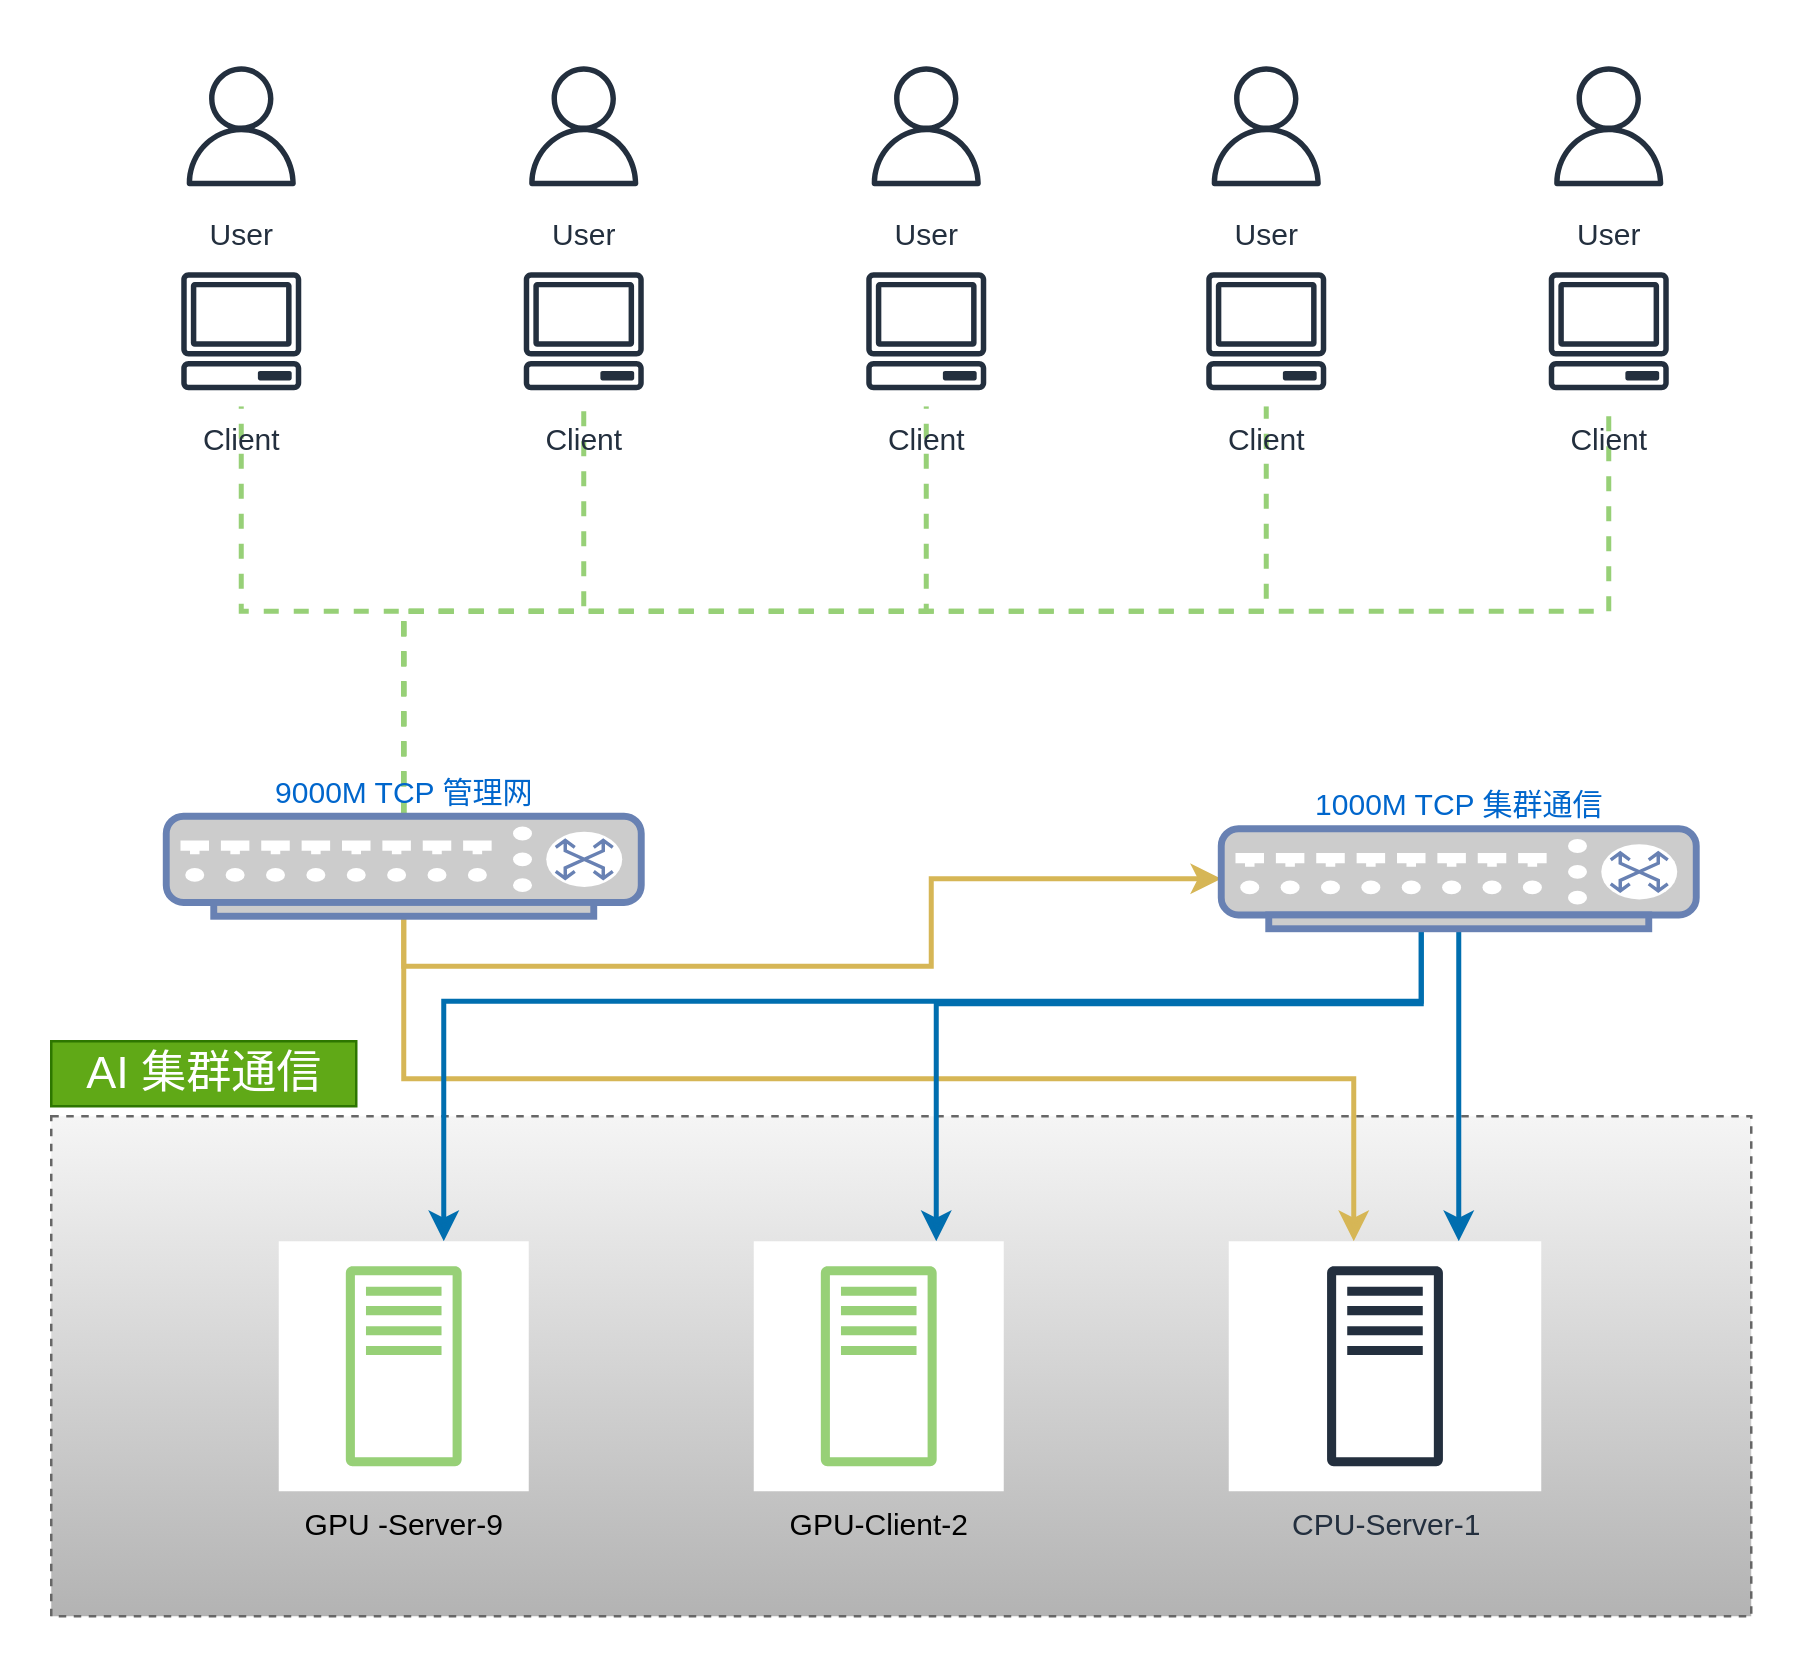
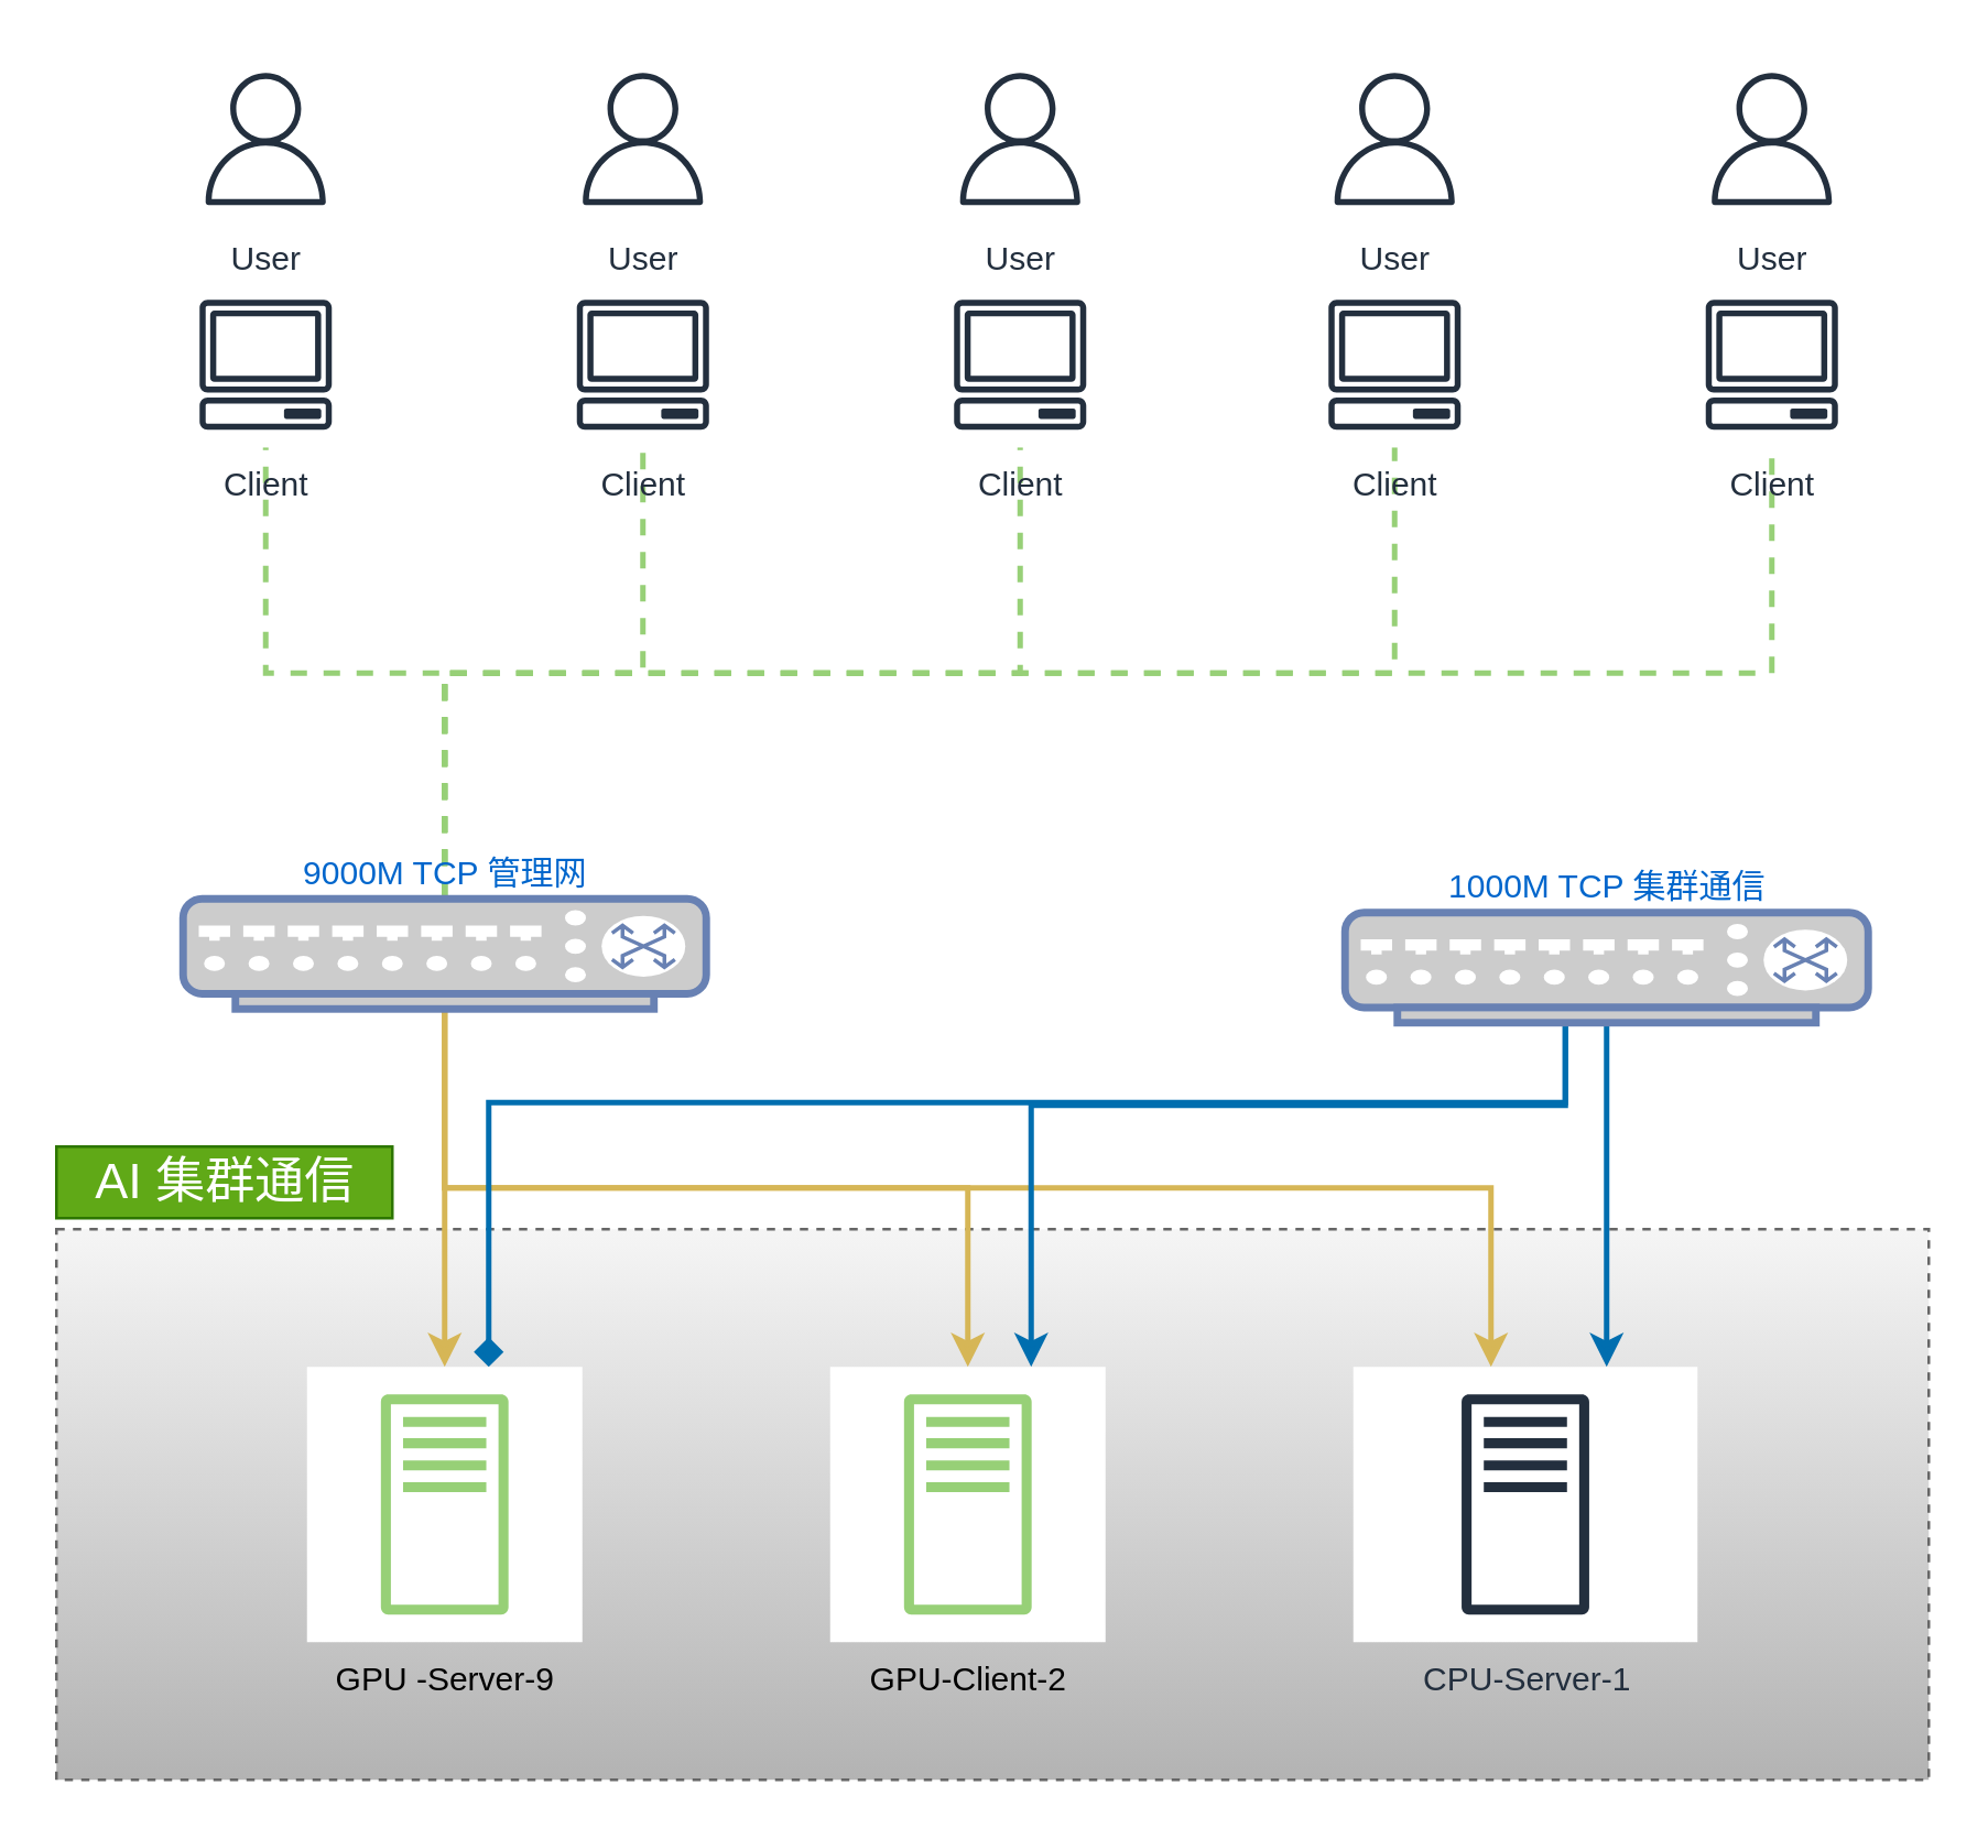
  <mxCell id="0" />
  <mxCell id="1" parent="0" />
  <mxCell id="2" value="" style="outlineConnect=0;gradientColor=#b3b3b3;html=1;whiteSpace=wrap;fontSize=18;fontStyle=0;strokeColor=#666666;fillColor=#f5f5f5;verticalAlign=bottom;align=center;dashed=1;spacingTop=3;labelPosition=center;verticalLabelPosition=top;horizontal=1;" parent="1" vertex="1"><mxGeometry x="20" y="446" width="680" height="200" as="geometry" /></mxCell>
- <mxCell id="4" style="edgeStyle=orthogonalEdgeStyle;rounded=0;orthogonalLoop=1;jettySize=auto;html=1;exitX=0.5;exitY=1;exitDx=0;exitDy=0;exitPerimeter=0;strokeWidth=2;fillColor=#fff2cc;gradientColor=#ffd966;strokeColor=#d6b656;" parent="1" source="11" target="15" edge="1"><mxGeometry relative="1" as="geometry" /></mxCell>
+ <mxCell id="3" style="edgeStyle=orthogonalEdgeStyle;rounded=0;orthogonalLoop=1;jettySize=auto;html=1;exitX=0.5;exitY=1;exitDx=0;exitDy=0;exitPerimeter=0;strokeWidth=2;fillColor=#fff2cc;gradientColor=#ffd966;strokeColor=#d6b656;" parent="1" source="11" target="16" edge="1"><mxGeometry relative="1" as="geometry" /></mxCell>
+ <mxCell id="4" style="edgeStyle=orthogonalEdgeStyle;rounded=0;orthogonalLoop=1;jettySize=auto;html=1;exitX=0.5;exitY=1;exitDx=0;exitDy=0;exitPerimeter=0;strokeWidth=2;fillColor=#fff2cc;gradientColor=#ffd966;strokeColor=#d6b656;" parent="1" source="11" target="17" edge="1"><mxGeometry relative="1" as="geometry" /></mxCell>
  <mxCell id="5" style="edgeStyle=orthogonalEdgeStyle;rounded=0;orthogonalLoop=1;jettySize=auto;html=1;exitX=0.5;exitY=1;exitDx=0;exitDy=0;exitPerimeter=0;strokeWidth=2;fillColor=#fff2cc;gradientColor=#ffd966;strokeColor=#d6b656;" parent="1" source="11" target="18" edge="1"><mxGeometry relative="1" as="geometry"><Array as="points"><mxPoint x="161" y="431" /><mxPoint x="541" y="431" /></Array></mxGeometry></mxCell>
  <mxCell id="6" style="edgeStyle=elbowEdgeStyle;rounded=0;orthogonalLoop=1;jettySize=auto;elbow=vertical;html=1;exitX=0.5;exitY=0;exitDx=0;exitDy=0;exitPerimeter=0;dashed=1;fontSize=18;endArrow=none;endFill=0;strokeColor=#97D077;strokeWidth=2;" parent="1" source="11" target="20" edge="1"><mxGeometry relative="1" as="geometry" /></mxCell>
  <mxCell id="7" style="edgeStyle=elbowEdgeStyle;rounded=0;orthogonalLoop=1;jettySize=auto;elbow=vertical;html=1;exitX=0.5;exitY=0;exitDx=0;exitDy=0;exitPerimeter=0;dashed=1;fontSize=18;endArrow=none;endFill=0;strokeColor=#97D077;strokeWidth=2;" parent="1" source="11" target="23" edge="1"><mxGeometry relative="1" as="geometry" /></mxCell>
  <mxCell id="8" style="edgeStyle=elbowEdgeStyle;rounded=0;orthogonalLoop=1;jettySize=auto;elbow=vertical;html=1;exitX=0.5;exitY=0;exitDx=0;exitDy=0;exitPerimeter=0;dashed=1;fontSize=18;endArrow=none;endFill=0;strokeColor=#97D077;strokeWidth=2;" parent="1" source="11" target="26" edge="1"><mxGeometry relative="1" as="geometry" /></mxCell>
  <mxCell id="9" style="edgeStyle=elbowEdgeStyle;rounded=0;orthogonalLoop=1;jettySize=auto;elbow=vertical;html=1;exitX=0.5;exitY=0;exitDx=0;exitDy=0;exitPerimeter=0;dashed=1;fontSize=18;endArrow=none;endFill=0;strokeColor=#97D077;strokeWidth=2;" parent="1" source="11" target="29" edge="1"><mxGeometry relative="1" as="geometry" /></mxCell>
  <mxCell id="10" style="edgeStyle=elbowEdgeStyle;rounded=0;orthogonalLoop=1;jettySize=auto;elbow=vertical;html=1;exitX=0.5;exitY=0;exitDx=0;exitDy=0;exitPerimeter=0;dashed=1;fontSize=18;endArrow=none;endFill=0;strokeColor=#97D077;strokeWidth=2;" parent="1" source="11" target="32" edge="1"><mxGeometry relative="1" as="geometry" /></mxCell>
  <mxCell id="11" value="9000M TCP 管理网" style="fontColor=#0066CC;verticalAlign=bottom;verticalLabelPosition=top;labelPosition=center;align=center;html=1;outlineConnect=0;fillColor=#CCCCCC;strokeColor=#6881B3;gradientColor=none;gradientDirection=north;strokeWidth=2;shape=mxgraph.networks.switch;" parent="1" vertex="1"><mxGeometry x="66" y="326" width="190" height="40" as="geometry" /></mxCell>
  <mxCell id="12" style="edgeStyle=elbowEdgeStyle;rounded=0;orthogonalLoop=1;jettySize=auto;elbow=vertical;html=1;exitX=0.5;exitY=1;exitDx=0;exitDy=0;exitPerimeter=0;endArrow=classic;endFill=1;strokeWidth=2;fillColor=#1ba1e2;strokeColor=#006EAF;" parent="1" source="15" target="18" edge="1"><mxGeometry relative="1" as="geometry"><Array as="points"><mxPoint x="515" y="522" /></Array></mxGeometry></mxCell>
- <mxCell id="13" style="edgeStyle=orthogonalEdgeStyle;rounded=0;orthogonalLoop=1;jettySize=auto;html=1;exitX=0.5;exitY=1;exitDx=0;exitDy=0;exitPerimeter=0;fontSize=18;endArrow=classic;endFill=1;strokeColor=#006EAF;strokeWidth=2;fillColor=#1ba1e2;" parent="1" source="15" target="16" edge="1"><mxGeometry relative="1" as="geometry"><Array as="points"><mxPoint x="568" y="400" /><mxPoint x="177" y="400" /></Array></mxGeometry></mxCell>
+ <mxCell id="13" style="edgeStyle=orthogonalEdgeStyle;rounded=0;orthogonalLoop=1;jettySize=auto;html=1;exitX=0.5;exitY=1;exitDx=0;exitDy=0;exitPerimeter=0;fontSize=18;endArrow=diamond;endFill=1;strokeColor=#006EAF;strokeWidth=2;fillColor=#1ba1e2;" parent="1" source="15" target="16" edge="1"><mxGeometry relative="1" as="geometry"><Array as="points"><mxPoint x="568" y="400" /><mxPoint x="177" y="400" /></Array></mxGeometry></mxCell>
  <mxCell id="14" style="edgeStyle=orthogonalEdgeStyle;rounded=0;orthogonalLoop=1;jettySize=auto;html=1;exitX=0.5;exitY=1;exitDx=0;exitDy=0;exitPerimeter=0;fontSize=18;endArrow=classic;endFill=1;strokeColor=#006EAF;strokeWidth=2;fillColor=#1ba1e2;" parent="1" source="15" target="17" edge="1"><mxGeometry relative="1" as="geometry"><Array as="points"><mxPoint x="568" y="401" /><mxPoint x="374" y="401" /></Array></mxGeometry></mxCell>
  <mxCell id="15" value="1000M TCP 集群通信" style="fontColor=#0066CC;verticalAlign=bottom;verticalLabelPosition=top;labelPosition=center;align=center;html=1;outlineConnect=0;fillColor=#CCCCCC;strokeColor=#6881B3;gradientColor=none;gradientDirection=north;strokeWidth=2;shape=mxgraph.networks.switch;" parent="1" vertex="1"><mxGeometry x="488" y="331" width="190" height="40" as="geometry" /></mxCell>
  <mxCell id="16" value="GPU -Server-9" style="sketch=0;outlineConnect=0;dashed=0;verticalLabelPosition=bottom;verticalAlign=top;align=center;html=1;fontSize=12;fontStyle=0;aspect=fixed;shape=mxgraph.aws4.resourceIcon;resIcon=mxgraph.aws4.traditional_server;strokeColor=#97D077;" parent="1" vertex="1"><mxGeometry x="111" y="496" width="100" height="100" as="geometry" /></mxCell>
  <mxCell id="17" value="GPU-Client-2" style="sketch=0;outlineConnect=0;dashed=0;verticalLabelPosition=bottom;verticalAlign=top;align=center;html=1;fontSize=12;fontStyle=0;aspect=fixed;shape=mxgraph.aws4.resourceIcon;resIcon=mxgraph.aws4.traditional_server;strokeColor=#97D077;" parent="1" vertex="1"><mxGeometry x="301" y="496" width="100" height="100" as="geometry" /></mxCell>
  <mxCell id="18" value="CPU-Server-1" style="sketch=0;outlineConnect=0;fontColor=#232F3E;gradientColor=none;strokeColor=#232F3E;fillColor=#ffffff;dashed=0;verticalLabelPosition=bottom;verticalAlign=top;align=center;html=1;fontSize=12;fontStyle=0;aspect=fixed;shape=mxgraph.aws4.resourceIcon;resIcon=mxgraph.aws4.traditional_server;" parent="1" vertex="1"><mxGeometry x="491" y="496" width="125" height="100" as="geometry" /></mxCell>
  <mxCell id="19" value="" style="group" parent="1" vertex="1" connectable="0"><mxGeometry x="66" y="20" width="60" height="142" as="geometry" /></mxCell>
  <mxCell id="20" value="Client" style="sketch=0;outlineConnect=0;fontColor=#232F3E;gradientColor=none;strokeColor=#232F3E;fillColor=#ffffff;dashed=0;verticalLabelPosition=bottom;verticalAlign=top;align=center;html=1;fontSize=12;fontStyle=0;aspect=fixed;shape=mxgraph.aws4.resourceIcon;resIcon=mxgraph.aws4.client;" parent="19" vertex="1"><mxGeometry y="82" width="60" height="60" as="geometry" /></mxCell>
  <mxCell id="21" value="User" style="sketch=0;outlineConnect=0;fontColor=#232F3E;gradientColor=none;strokeColor=#232F3E;fillColor=#ffffff;dashed=0;verticalLabelPosition=bottom;verticalAlign=top;align=center;html=1;fontSize=12;fontStyle=0;aspect=fixed;shape=mxgraph.aws4.resourceIcon;resIcon=mxgraph.aws4.user;" parent="19" vertex="1"><mxGeometry width="60" height="60" as="geometry" /></mxCell>
  <mxCell id="22" value="" style="group" parent="1" vertex="1" connectable="0"><mxGeometry x="203" y="20" width="60" height="142" as="geometry" /></mxCell>
  <mxCell id="23" value="Client" style="sketch=0;outlineConnect=0;fontColor=#232F3E;gradientColor=none;strokeColor=#232F3E;fillColor=#ffffff;dashed=0;verticalLabelPosition=bottom;verticalAlign=top;align=center;html=1;fontSize=12;fontStyle=0;aspect=fixed;shape=mxgraph.aws4.resourceIcon;resIcon=mxgraph.aws4.client;" parent="22" vertex="1"><mxGeometry y="82" width="60" height="60" as="geometry" /></mxCell>
  <mxCell id="24" value="User" style="sketch=0;outlineConnect=0;fontColor=#232F3E;gradientColor=none;strokeColor=#232F3E;fillColor=#ffffff;dashed=0;verticalLabelPosition=bottom;verticalAlign=top;align=center;html=1;fontSize=12;fontStyle=0;aspect=fixed;shape=mxgraph.aws4.resourceIcon;resIcon=mxgraph.aws4.user;" parent="22" vertex="1"><mxGeometry width="60" height="60" as="geometry" /></mxCell>
  <mxCell id="25" value="" style="group" parent="1" vertex="1" connectable="0"><mxGeometry x="340" y="20" width="60" height="142" as="geometry" /></mxCell>
  <mxCell id="26" value="Client" style="sketch=0;outlineConnect=0;fontColor=#232F3E;gradientColor=none;strokeColor=#232F3E;fillColor=#ffffff;dashed=0;verticalLabelPosition=bottom;verticalAlign=top;align=center;html=1;fontSize=12;fontStyle=0;aspect=fixed;shape=mxgraph.aws4.resourceIcon;resIcon=mxgraph.aws4.client;" parent="25" vertex="1"><mxGeometry y="82" width="60" height="60" as="geometry" /></mxCell>
  <mxCell id="27" value="User" style="sketch=0;outlineConnect=0;fontColor=#232F3E;gradientColor=none;strokeColor=#232F3E;fillColor=#ffffff;dashed=0;verticalLabelPosition=bottom;verticalAlign=top;align=center;html=1;fontSize=12;fontStyle=0;aspect=fixed;shape=mxgraph.aws4.resourceIcon;resIcon=mxgraph.aws4.user;" parent="25" vertex="1"><mxGeometry width="60" height="60" as="geometry" /></mxCell>
  <mxCell id="28" value="" style="group" parent="1" vertex="1" connectable="0"><mxGeometry x="476" y="20" width="60" height="142" as="geometry" /></mxCell>
  <mxCell id="29" value="Client" style="sketch=0;outlineConnect=0;fontColor=#232F3E;gradientColor=none;strokeColor=#232F3E;fillColor=#ffffff;dashed=0;verticalLabelPosition=bottom;verticalAlign=top;align=center;html=1;fontSize=12;fontStyle=0;aspect=fixed;shape=mxgraph.aws4.resourceIcon;resIcon=mxgraph.aws4.client;" parent="28" vertex="1"><mxGeometry y="82" width="60" height="60" as="geometry" /></mxCell>
  <mxCell id="30" value="User" style="sketch=0;outlineConnect=0;fontColor=#232F3E;gradientColor=none;strokeColor=#232F3E;fillColor=#ffffff;dashed=0;verticalLabelPosition=bottom;verticalAlign=top;align=center;html=1;fontSize=12;fontStyle=0;aspect=fixed;shape=mxgraph.aws4.resourceIcon;resIcon=mxgraph.aws4.user;" parent="28" vertex="1"><mxGeometry width="60" height="60" as="geometry" /></mxCell>
  <mxCell id="31" value="" style="group" parent="1" vertex="1" connectable="0"><mxGeometry x="613" y="20" width="60" height="142" as="geometry" /></mxCell>
  <mxCell id="32" value="Client" style="sketch=0;outlineConnect=0;fontColor=#232F3E;gradientColor=none;strokeColor=#232F3E;fillColor=#ffffff;dashed=0;verticalLabelPosition=bottom;verticalAlign=top;align=center;html=1;fontSize=12;fontStyle=0;aspect=fixed;shape=mxgraph.aws4.resourceIcon;resIcon=mxgraph.aws4.client;" parent="31" vertex="1"><mxGeometry y="82" width="60" height="60" as="geometry" /></mxCell>
  <mxCell id="33" value="User" style="sketch=0;outlineConnect=0;fontColor=#232F3E;gradientColor=none;strokeColor=#232F3E;fillColor=#ffffff;dashed=0;verticalLabelPosition=bottom;verticalAlign=top;align=center;html=1;fontSize=12;fontStyle=0;aspect=fixed;shape=mxgraph.aws4.resourceIcon;resIcon=mxgraph.aws4.user;" parent="31" vertex="1"><mxGeometry width="60" height="60" as="geometry" /></mxCell>
  <mxCell id="34" value="AI 集群通信" style="text;html=1;resizable=0;autosize=1;align=center;verticalAlign=middle;points=[];fillColor=#60a917;strokeColor=#2D7600;rounded=0;fontSize=18;fontColor=#ffffff;" parent="1" vertex="1"><mxGeometry x="20" y="416" width="122" height="26" as="geometry" /></mxCell>
